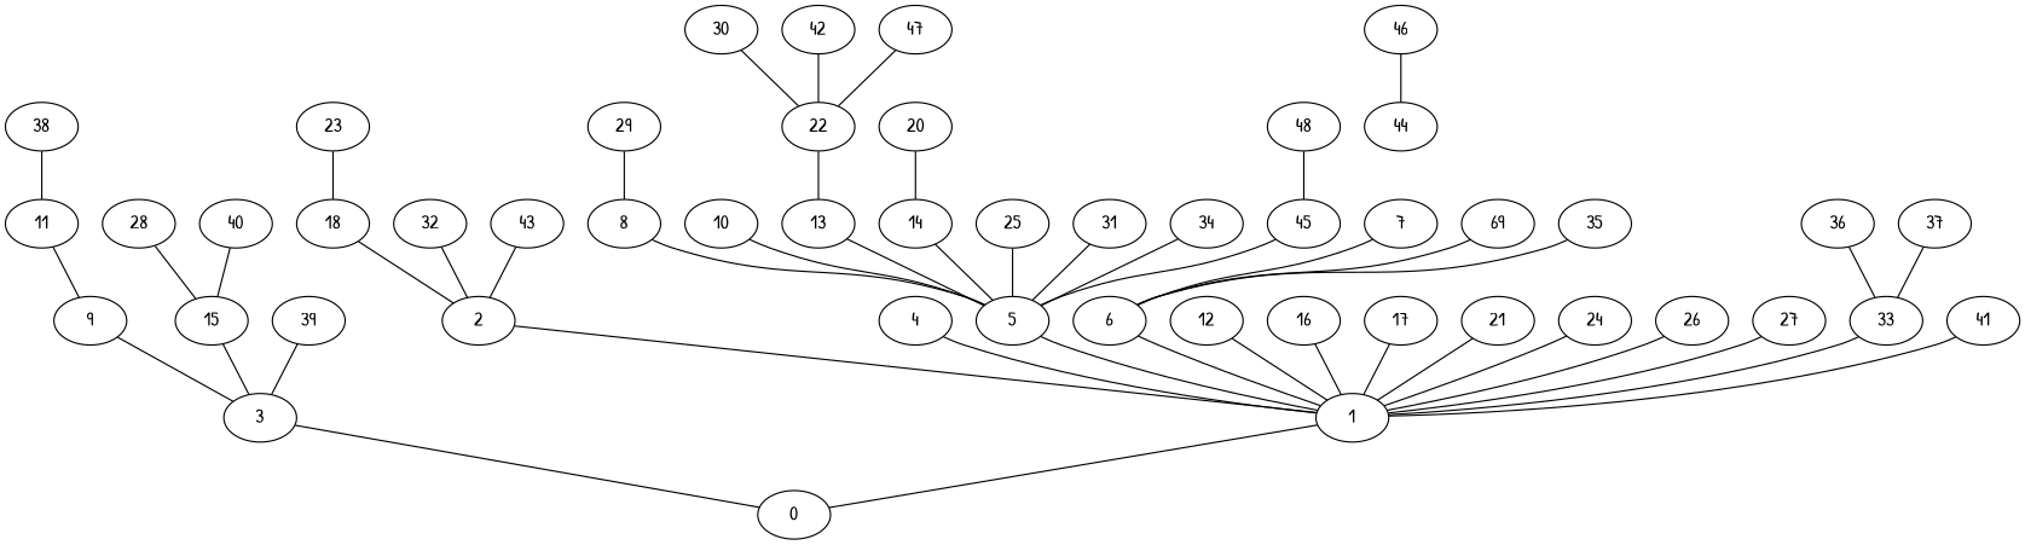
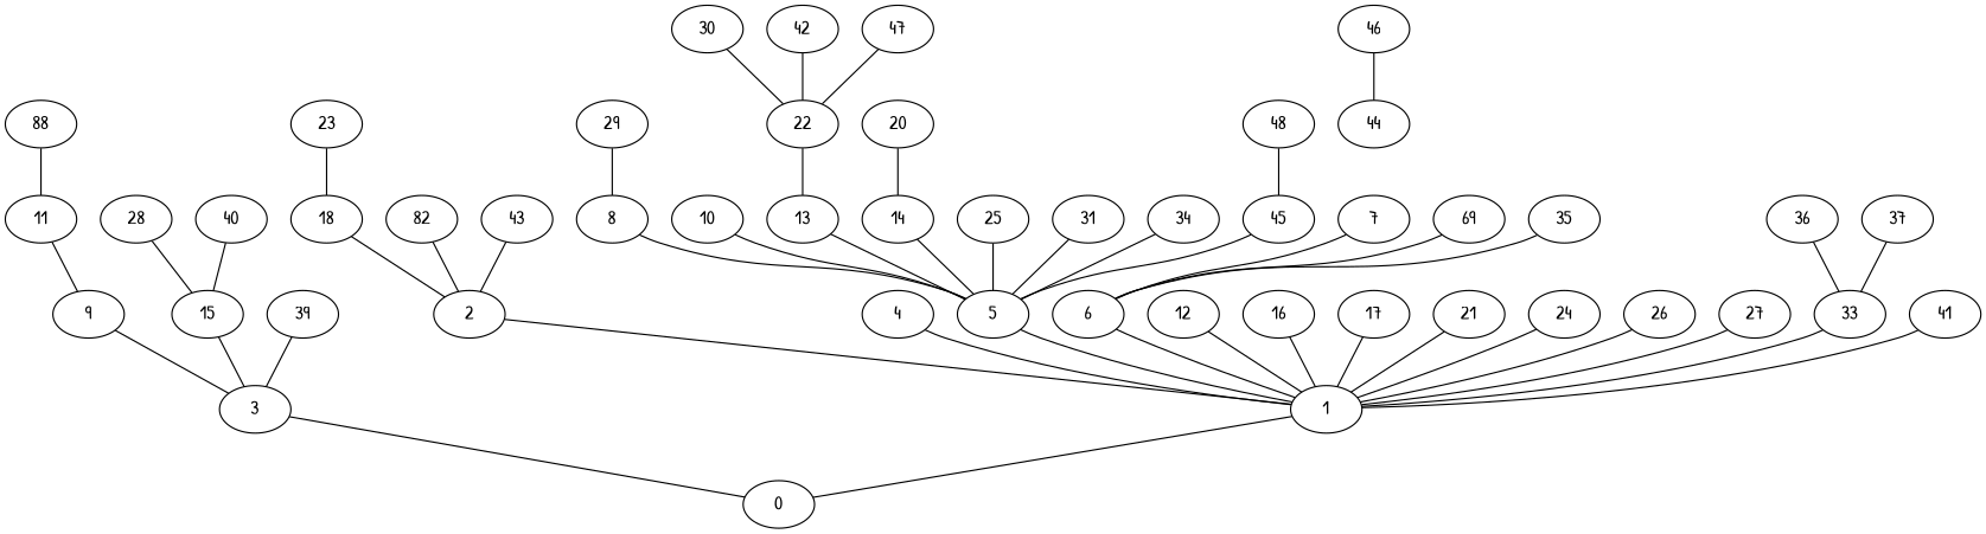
  graph {
    fontname="Patrick Hand"
    node [fontname="Patrick Hand"]
    edge [fontname="Patrick Hand"]
    1
    0
    2
    3
    4
    5
    6
    7
    8
    9
    10
    11
    12
    13
    14
    15
    16
    17
    18
    n20 [label=69]
    20
    21
    22
    23
    24
    25
    26
    27
    28
    29
    30
    31
-   32
+   32 [label=82]
    33
    34
    35
    36
    37
-   38
+   38 [label=88]
    39
    40
    41
    42
    43
    45
    46
    44
    47
    48
    1 -- 0
    2 -- 1
    3 -- 0
    4 -- 1
    5 -- 1
    6 -- 1
    7 -- 6
    8 -- 5
    9 -- 3
    10 -- 5
    11 -- 9
    12 -- 1
    13 -- 5
    14 -- 5
    15 -- 3
    16 -- 1
    17 -- 1
    18 -- 2
    n20 -- 6
    20 -- 14
    21 -- 1
    22 -- 13
    23 -- 18
    24 -- 1
    25 -- 5
    26 -- 1
    27 -- 1
    28 -- 15
    29 -- 8
    30 -- 22
    31 -- 5
    32 -- 2
    33 -- 1
    34 -- 5
    35 -- 6
    36 -- 33
    37 -- 33
    38 -- 11
    39 -- 3
    40 -- 15
    41 -- 1
    42 -- 22
    43 -- 2
    45 -- 5
    46 -- 44
    47 -- 22
    48 -- 45
  }
